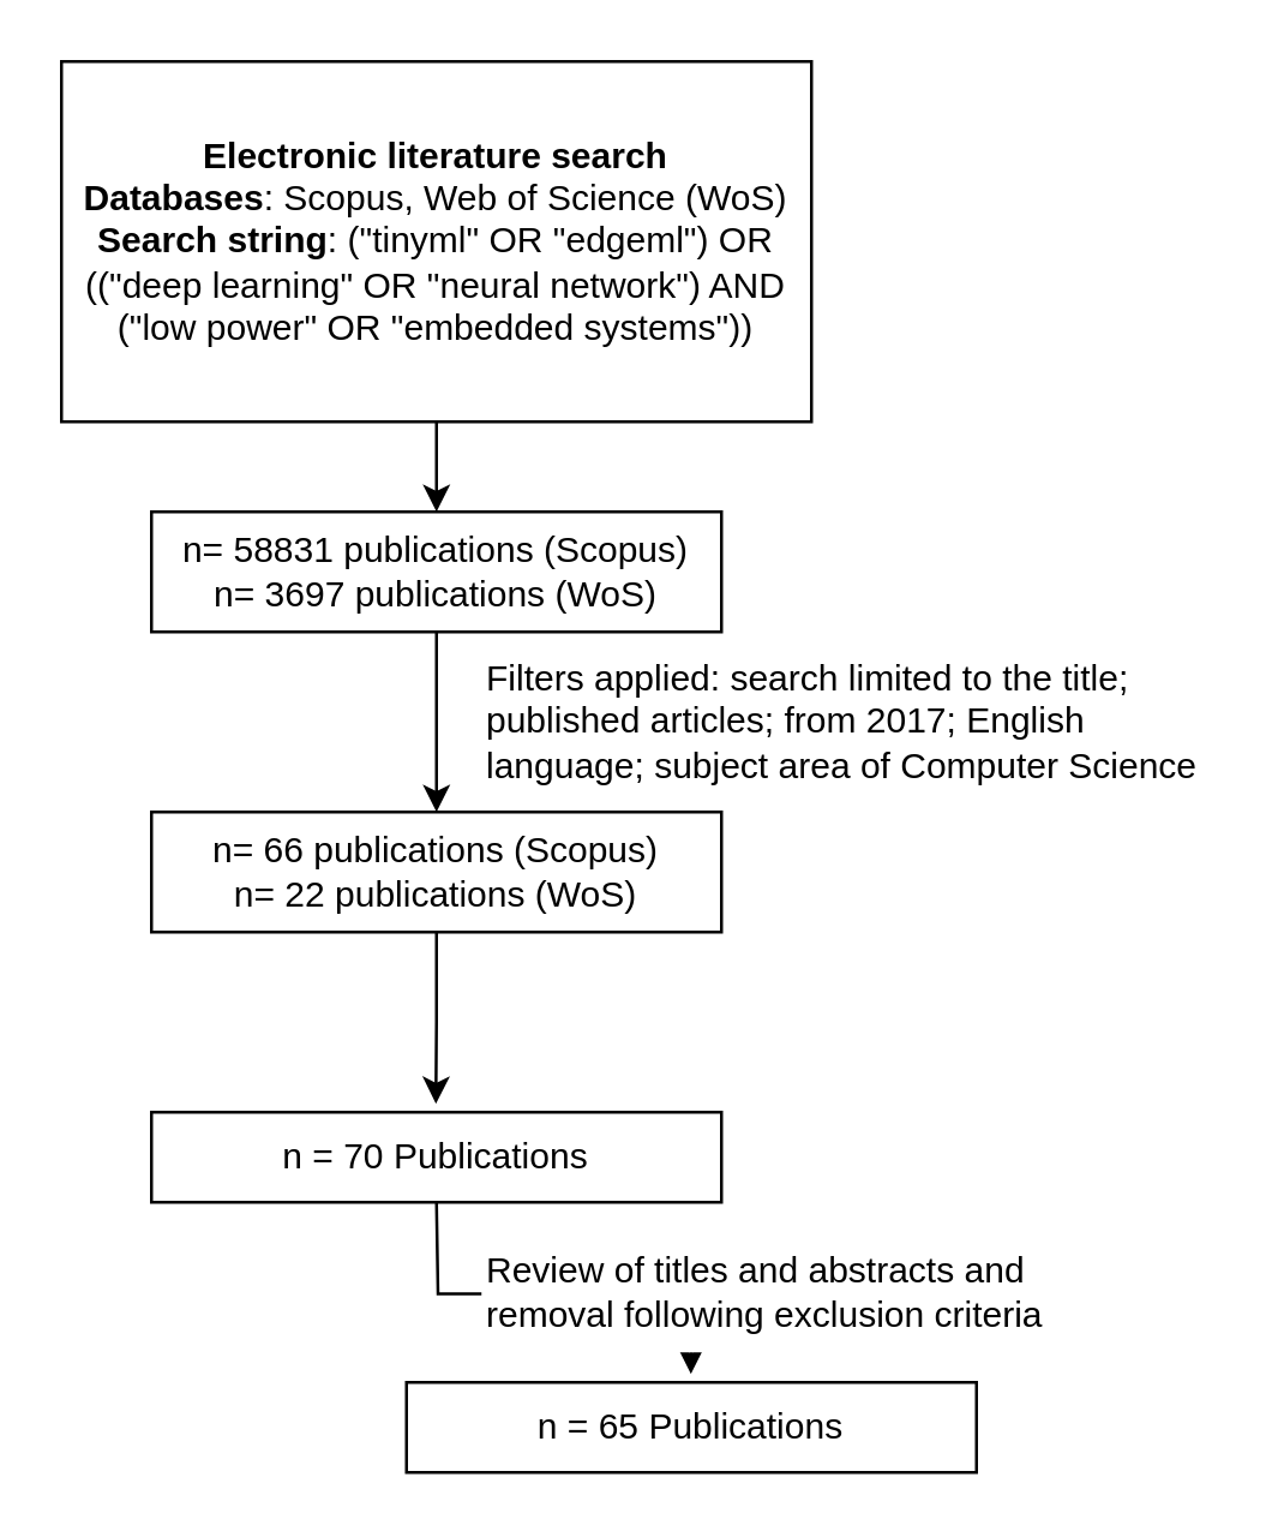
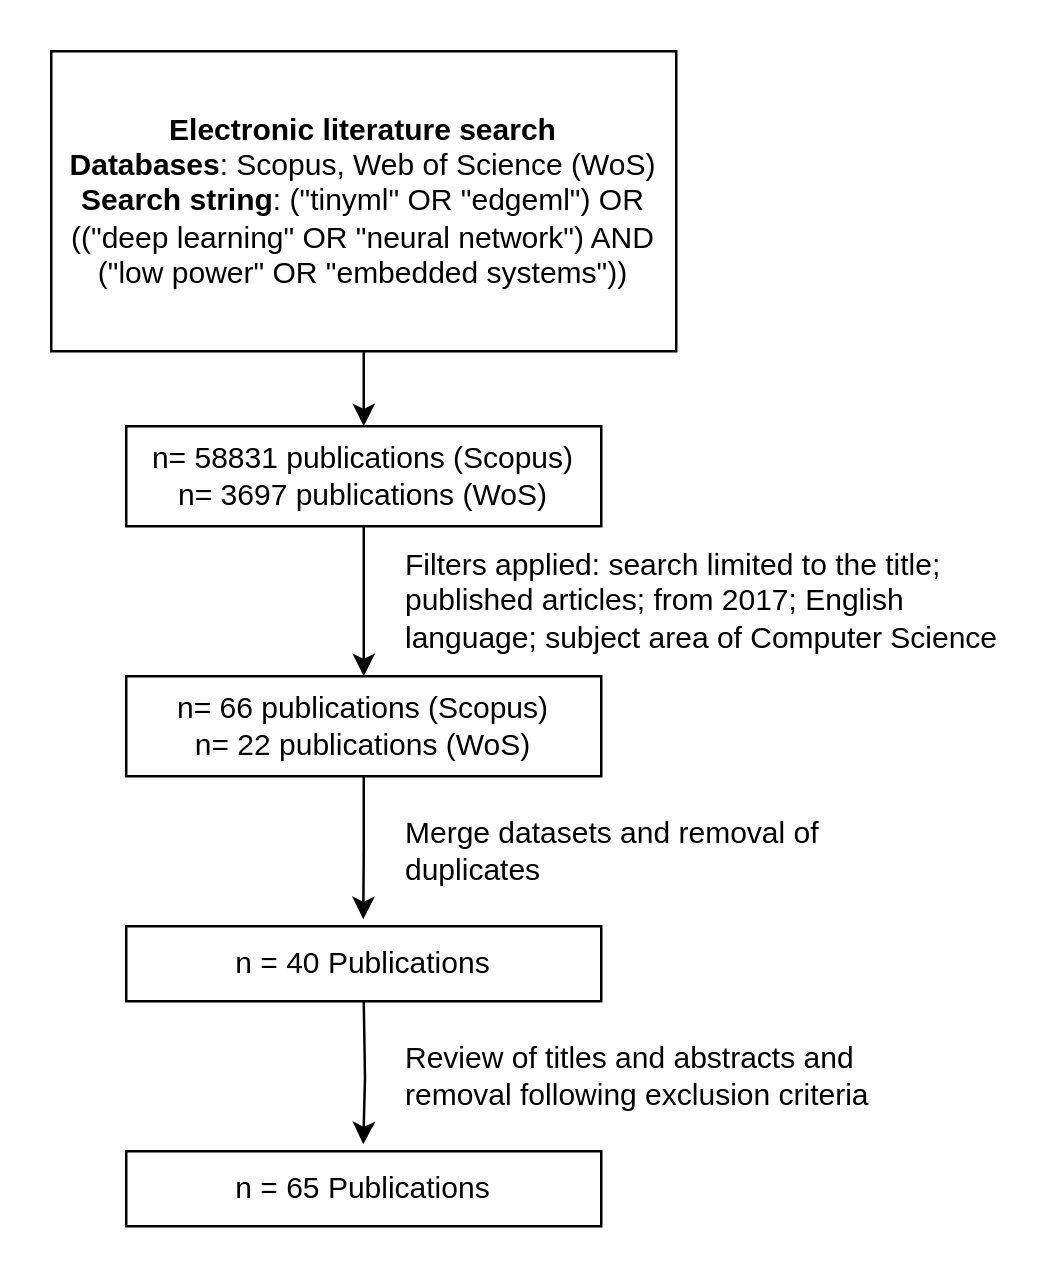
  <mxCell id="0" />
  <mxCell id="1" parent="0" />
  <mxCell id="2" style="edgeStyle=orthogonalEdgeStyle;rounded=0;orthogonalLoop=1;jettySize=auto;html=1;entryX=0.5;entryY=0;entryDx=0;entryDy=0;" parent="1" source="3" target="5" edge="1"><mxGeometry relative="1" as="geometry" /></mxCell>
  <mxCell id="3" value="&lt;b&gt;Electronic literature search&lt;br&gt;Databases&lt;/b&gt;: Scopus, Web of Science (WoS)&lt;br&gt;&lt;b&gt;Search string&lt;/b&gt;:&amp;nbsp;(&quot;tinyml&quot; OR &quot;edgeml&quot;) OR ((&quot;deep learning&quot; OR &quot;neural network&quot;) AND (&quot;low power&quot; OR &quot;embedded systems&quot;))" style="rounded=0;whiteSpace=wrap;html=1;" parent="1" vertex="1"><mxGeometry x="20" y="20" width="250" height="120" as="geometry" /></mxCell>
  <mxCell id="4" style="edgeStyle=orthogonalEdgeStyle;rounded=0;orthogonalLoop=1;jettySize=auto;html=1;entryX=0.5;entryY=0;entryDx=0;entryDy=0;" parent="1" source="5" target="8" edge="1"><mxGeometry relative="1" as="geometry" /></mxCell>
  <mxCell id="5" value="n= 58831 publications (Scopus)&lt;br&gt;n= 3697 publications (WoS)" style="rounded=0;whiteSpace=wrap;html=1;" parent="1" vertex="1"><mxGeometry x="50" y="170" width="190" height="40" as="geometry" /></mxCell>
  <mxCell id="6" value="Filters applied: search limited to the title; published articles; from 2017; English language; subject area of Computer Science" style="rounded=0;whiteSpace=wrap;html=1;strokeColor=none;align=left;" parent="1" vertex="1"><mxGeometry x="160" y="220" width="240" height="40" as="geometry" /></mxCell>
  <mxCell id="7" style="edgeStyle=orthogonalEdgeStyle;rounded=0;orthogonalLoop=1;jettySize=auto;html=1;entryX=0.499;entryY=-0.093;entryDx=0;entryDy=0;entryPerimeter=0;" parent="1" source="8" target="10" edge="1"><mxGeometry relative="1" as="geometry" /></mxCell>
  <mxCell id="8" value="n= 66 publications (Scopus)&lt;br&gt;n= 22 publications (WoS)" style="rounded=0;whiteSpace=wrap;html=1;" parent="1" vertex="1"><mxGeometry x="50" y="270" width="190" height="40" as="geometry" /></mxCell>
- <mxCell id="10" value="n = 70 Publications" style="rounded=0;whiteSpace=wrap;html=1;" parent="1" vertex="1"><mxGeometry x="50" y="370" width="190" height="30" as="geometry" /></mxCell>
- <mxCell id="11" value="n = 65 Publications" style="rounded=0;whiteSpace=wrap;html=1;" parent="1" vertex="1"><mxGeometry x="135" y="460" width="190" height="30" as="geometry" /></mxCell>
+ <mxCell id="9" value="Merge datasets and removal of duplicates" style="rounded=0;whiteSpace=wrap;html=1;strokeColor=none;align=left;" parent="1" vertex="1"><mxGeometry x="160" y="320" width="220" height="40" as="geometry" /></mxCell>
+ <mxCell id="10" value="n = 40 Publications" style="rounded=0;whiteSpace=wrap;html=1;" parent="1" vertex="1"><mxGeometry x="50" y="370" width="190" height="30" as="geometry" /></mxCell>
+ <mxCell id="11" value="n = 65 Publications" style="rounded=0;whiteSpace=wrap;html=1;" parent="1" vertex="1"><mxGeometry x="50" y="460" width="190" height="30" as="geometry" /></mxCell>
  <mxCell id="12" style="edgeStyle=orthogonalEdgeStyle;rounded=0;orthogonalLoop=1;jettySize=auto;html=1;entryX=0.499;entryY=-0.093;entryDx=0;entryDy=0;entryPerimeter=0;" parent="1" target="11" edge="1"><mxGeometry relative="1" as="geometry"><mxPoint x="145" y="400" as="sourcePoint" /></mxGeometry></mxCell>
  <mxCell id="13" value="Review of titles and abstracts and removal following exclusion criteria" style="rounded=0;whiteSpace=wrap;html=1;strokeColor=none;align=left;" parent="1" vertex="1"><mxGeometry x="160" y="410" width="220" height="40" as="geometry" /></mxCell>
